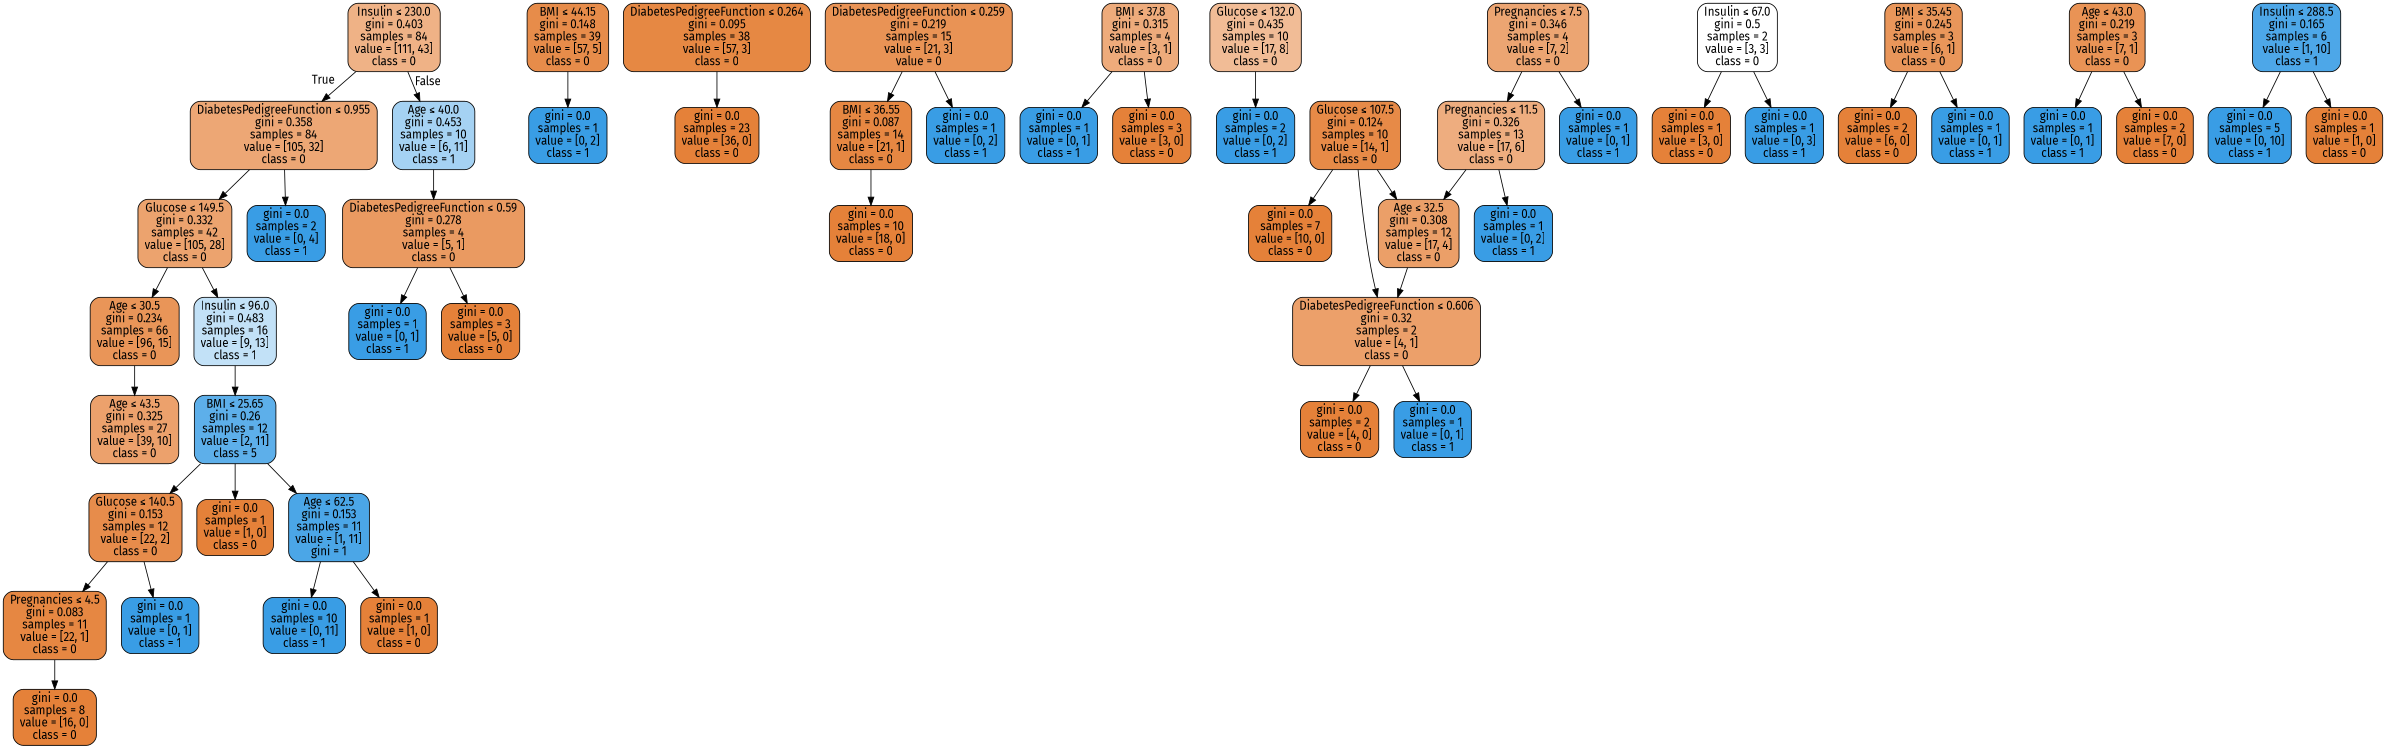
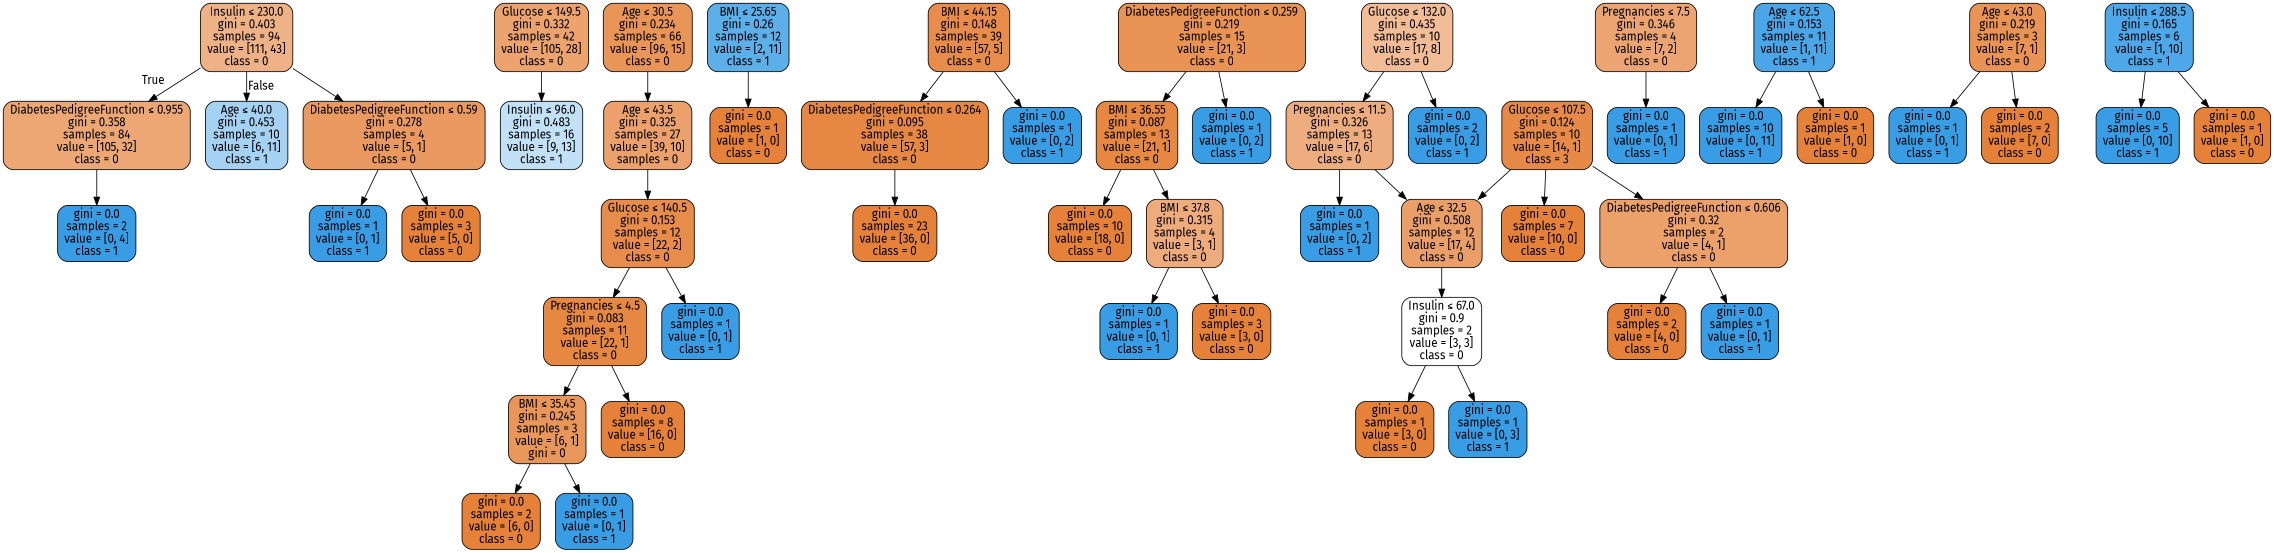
  digraph {
    fontname="Fira Sans"
    node [color=black fillcolor="#399de5" fontname="Fira Sans" shape=box style="filled, rounded"]
    edge [fontname="Fira Sans"]
-   n1 [fillcolor="#efb286" label=<Insulin &le; 230.0<br/>gini = 0.403<br/>samples = 84<br/>value = [111, 43]<br/>class = 0>]
+   n1 [fillcolor="#efb286" label=<Insulin &le; 230.0<br/>gini = 0.403<br/>samples = 94<br/>value = [111, 43]<br/>class = 0>]
    n2 [fillcolor="#eda775" label=<DiabetesPedigreeFunction &le; 0.955<br/>gini = 0.358<br/>samples = 84<br/>value = [105, 32]<br/>class = 0>]
    n3 [fillcolor="#a5d2f3" label=<Age &le; 40.0<br/>gini = 0.453<br/>samples = 10<br/>value = [6, 11]<br/>class = 1>]
    n4 [fillcolor="#eca36e" label=<Glucose &le; 149.5<br/>gini = 0.332<br/>samples = 42<br/>value = [105, 28]<br/>class = 0>]
    n5 [label=<gini = 0.0<br/>samples = 2<br/>value = [0, 4]<br/>class = 1>]
    n6 [fillcolor="#ea9a61" label=<DiabetesPedigreeFunction &le; 0.59<br/>gini = 0.278<br/>samples = 4<br/>value = [5, 1]<br/>class = 0>]
    n7 [fillcolor="#e99558" label=<Age &le; 30.5<br/>gini = 0.234<br/>samples = 66<br/>value = [96, 15]<br/>class = 0>]
    n8 [fillcolor="#c2e1f7" label=<Insulin &le; 96.0<br/>gini = 0.483<br/>samples = 16<br/>value = [9, 13]<br/>class = 1>]
-   n9 [fillcolor="#eca16c" label=<Age &le; 43.5<br/>gini = 0.325<br/>samples = 27<br/>value = [39, 10]<br/>class = 0>]
-   n10 [fillcolor="#5dafea" label=<BMI &le; 25.65<br/>gini = 0.26<br/>samples = 12<br/>value = [2, 11]<br/>class = 5>]
+   n9 [fillcolor="#eca16c" label=<Age &le; 43.5<br/>gini = 0.325<br/>samples = 27<br/>value = [39, 10]<br/>samples = 0>]
+   n10 [fillcolor="#5dafea" label=<BMI &le; 25.65<br/>gini = 0.26<br/>samples = 12<br/>value = [2, 11]<br/>class = 1>]
    n11 [fillcolor="#e78c4a" label=<BMI &le; 44.15<br/>gini = 0.148<br/>samples = 39<br/>value = [57, 5]<br/>class = 0>]
    n12 [fillcolor="#e68843" label=<DiabetesPedigreeFunction &le; 0.264<br/>gini = 0.095<br/>samples = 38<br/>value = [57, 3]<br/>class = 0>]
    n13 [label=<gini = 0.0<br/>samples = 1<br/>value = [0, 2]<br/>class = 1>]
    n14 [fillcolor="#e78c4b" label=<Glucose &le; 140.5<br/>gini = 0.153<br/>samples = 12<br/>value = [22, 2]<br/>class = 0>]
    n15 [fillcolor="#e58139" label=<gini = 0.0<br/>samples = 23<br/>value = [36, 0]<br/>class = 0>]
-   n16 [fillcolor="#e99355" label=<DiabetesPedigreeFunction &le; 0.259<br/>gini = 0.219<br/>samples = 15<br/>value = [21, 3]<br/>value = 0>]
-   n17 [fillcolor="#e68742" label=<BMI &le; 36.55<br/>gini = 0.087<br/>samples = 14<br/>value = [21, 1]<br/>class = 0>]
+   n16 [fillcolor="#e99355" label=<DiabetesPedigreeFunction &le; 0.259<br/>gini = 0.219<br/>samples = 15<br/>value = [21, 3]<br/>class = 0>]
+   n17 [fillcolor="#e68742" label=<BMI &le; 36.55<br/>gini = 0.087<br/>samples = 13<br/>value = [21, 1]<br/>class = 0>]
    n18 [label=<gini = 0.0<br/>samples = 1<br/>value = [0, 2]<br/>class = 1>]
    n19 [fillcolor="#e58139" label=<gini = 0.0<br/>samples = 10<br/>value = [18, 0]<br/>class = 0>]
    n20 [fillcolor="#eeab7b" label=<BMI &le; 37.8<br/>gini = 0.315<br/>samples = 4<br/>value = [3, 1]<br/>class = 0>]
    n21 [label=<gini = 0.0<br/>samples = 1<br/>value = [0, 1]<br/>class = 1>]
    n22 [fillcolor="#e58139" label=<gini = 0.0<br/>samples = 3<br/>value = [3, 0]<br/>class = 0>]
    n23 [fillcolor="#f1bc96" label=<Glucose &le; 132.0<br/>gini = 0.435<br/>samples = 10<br/>value = [17, 8]<br/>class = 0>]
    n24 [fillcolor="#eead7f" label=<Pregnancies &le; 11.5<br/>gini = 0.326<br/>samples = 13<br/>value = [17, 6]<br/>class = 0>]
    n25 [label=<gini = 0.0<br/>samples = 2<br/>value = [0, 2]<br/>class = 1>]
    n26 [fillcolor="#e68742" label=<Pregnancies &le; 4.5<br/>gini = 0.083<br/>samples = 11<br/>value = [22, 1]<br/>class = 0>]
    n27 [label=<gini = 0.0<br/>samples = 1<br/>value = [0, 1]<br/>class = 1>]
-   n28 [fillcolor="#eb9f68" label=<Age &le; 32.5<br/>gini = 0.308<br/>samples = 12<br/>value = [17, 4]<br/>class = 0>]
+   n28 [fillcolor="#eb9f68" label=<Age &le; 32.5<br/>gini = 0.508<br/>samples = 12<br/>value = [17, 4]<br/>class = 0>]
    n29 [label=<gini = 0.0<br/>samples = 1<br/>value = [0, 2]<br/>class = 1>]
-   n30 [fillcolor="#ffffff" label=<Insulin &le; 67.0<br/>gini = 0.5<br/>samples = 2<br/>value = [3, 3]<br/>class = 0>]
+   n30 [fillcolor="#ffffff" label=<Insulin &le; 67.0<br/>gini = 0.9<br/>samples = 2<br/>value = [3, 3]<br/>class = 0>]
    n31 [fillcolor="#e58139" label=<gini = 0.0<br/>samples = 1<br/>value = [3, 0]<br/>class = 0>]
    n32 [label=<gini = 0.0<br/>samples = 1<br/>value = [0, 3]<br/>class = 1>]
-   n33 [fillcolor="#e78a47" label=<Glucose &le; 107.5<br/>gini = 0.124<br/>samples = 10<br/>value = [14, 1]<br/>class = 0>]
+   n33 [fillcolor="#e78a47" label=<Glucose &le; 107.5<br/>gini = 0.124<br/>samples = 10<br/>value = [14, 1]<br/>class = 3>]
    n34 [fillcolor="#e58139" label=<gini = 0.0<br/>samples = 7<br/>value = [10, 0]<br/>class = 0>]
    n35 [fillcolor="#eca06a" label=<DiabetesPedigreeFunction &le; 0.606<br/>gini = 0.32<br/>samples = 2<br/>value = [4, 1]<br/>class = 0>]
    n36 [fillcolor="#e58139" label=<gini = 0.0<br/>samples = 2<br/>value = [4, 0]<br/>class = 0>]
    n37 [label=<gini = 0.0<br/>samples = 1<br/>value = [0, 1]<br/>class = 1>]
-   n38 [fillcolor="#e9965a" label=<BMI &le; 35.45<br/>gini = 0.245<br/>samples = 3<br/>value = [6, 1]<br/>class = 0>]
+   n38 [fillcolor="#e9965a" label=<BMI &le; 35.45<br/>gini = 0.245<br/>samples = 3<br/>value = [6, 1]<br/>gini = 0>]
    n39 [fillcolor="#e58139" label=<gini = 0.0<br/>samples = 8<br/>value = [16, 0]<br/>class = 0>]
    n40 [fillcolor="#e58139" label=<gini = 0.0<br/>samples = 2<br/>value = [6, 0]<br/>class = 0>]
    n41 [label=<gini = 0.0<br/>samples = 1<br/>value = [0, 1]<br/>class = 1>]
    n42 [fillcolor="#eca572" label=<Pregnancies &le; 7.5<br/>gini = 0.346<br/>samples = 4<br/>value = [7, 2]<br/>class = 0>]
    n43 [label=<gini = 0.0<br/>samples = 1<br/>value = [0, 1]<br/>class = 1>]
    n44 [fillcolor="#e58139" label=<gini = 0.0<br/>samples = 1<br/>value = [1, 0]<br/>class = 0>]
-   n45 [fillcolor="#4ba6e7" label=<Age &le; 62.5<br/>gini = 0.153<br/>samples = 11<br/>value = [1, 11]<br/>gini = 1>]
+   n45 [fillcolor="#4ba6e7" label=<Age &le; 62.5<br/>gini = 0.153<br/>samples = 11<br/>value = [1, 11]<br/>class = 1>]
    n46 [fillcolor="#e99355" label=<Age &le; 43.0<br/>gini = 0.219<br/>samples = 3<br/>value = [7, 1]<br/>class = 0>]
    n47 [label=<gini = 0.0<br/>samples = 1<br/>value = [0, 1]<br/>class = 1>]
    n48 [fillcolor="#e58139" label=<gini = 0.0<br/>samples = 2<br/>value = [7, 0]<br/>class = 0>]
    n49 [label=<gini = 0.0<br/>samples = 10<br/>value = [0, 11]<br/>class = 1>]
    n50 [fillcolor="#e58139" label=<gini = 0.0<br/>samples = 1<br/>value = [1, 0]<br/>class = 0>]
    n51 [fillcolor="#4da7e8" label=<Insulin &le; 288.5<br/>gini = 0.165<br/>samples = 6<br/>value = [1, 10]<br/>class = 1>]
    n52 [label=<gini = 0.0<br/>samples = 5<br/>value = [0, 10]<br/>class = 1>]
    n53 [fillcolor="#e58139" label=<gini = 0.0<br/>samples = 1<br/>value = [1, 0]<br/>class = 0>]
    n54 [label=<gini = 0.0<br/>samples = 1<br/>value = [0, 1]<br/>class = 1>]
    n55 [fillcolor="#e58139" label=<gini = 0.0<br/>samples = 3<br/>value = [5, 0]<br/>class = 0>]
    n1 -> n2 [headlabel=True labelangle=45 labeldistance=2.5]
    n1 -> n3 [headlabel=False labelangle=-45 labeldistance=2.5]
-   n2 -> n4
    n2 -> n5
-   n3 -> n6
-   n4 -> n7
+   n1 -> n6
    n4 -> n8
    n6 -> n54
    n6 -> n55
    n7 -> n9
-   n8 -> n10
-   n10 -> n14
+   n9 -> n14
    n10 -> n44
-   n10 -> n45
+   n11 -> n12
    n11 -> n13
    n12 -> n15
    n14 -> n26
    n14 -> n27
    n16 -> n17
    n16 -> n18
    n17 -> n19
+   n17 -> n20
    n20 -> n21
    n20 -> n22
-   n42 -> n24
+   n23 -> n24
    n23 -> n25
    n24 -> n28
    n24 -> n29
+   n26 -> n38
    n26 -> n39
-   n28 -> n35
+   n28 -> n30
    n30 -> n31
    n30 -> n32
    n33 -> n28
    n33 -> n34
    n33 -> n35
    n35 -> n36
    n35 -> n37
    n38 -> n40
    n38 -> n41
    n42 -> n43
    n45 -> n49
    n45 -> n50
    n46 -> n47
    n46 -> n48
    n51 -> n52
    n51 -> n53
  }
